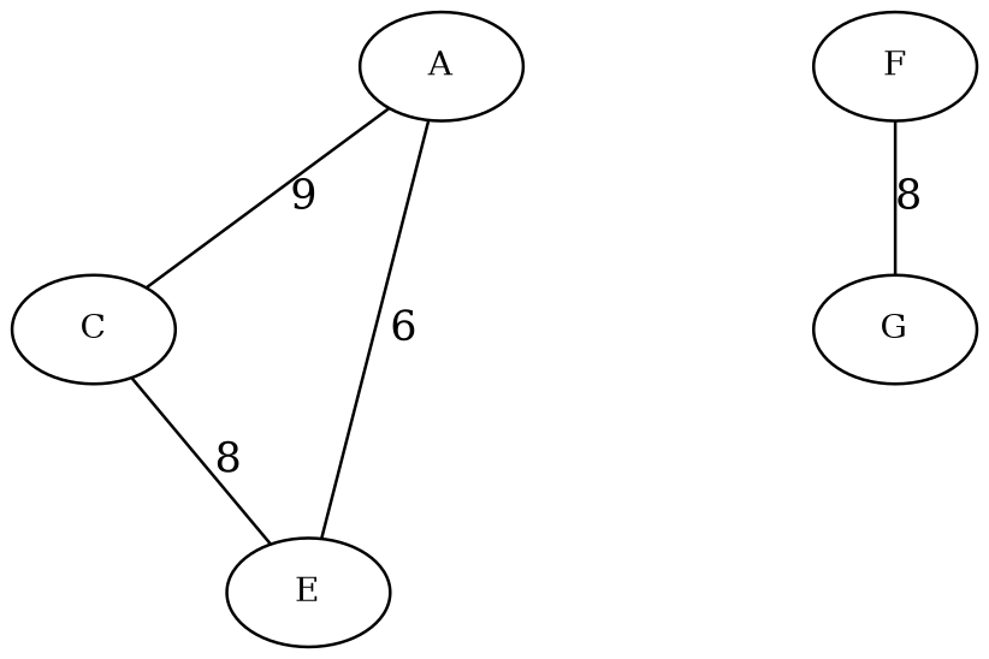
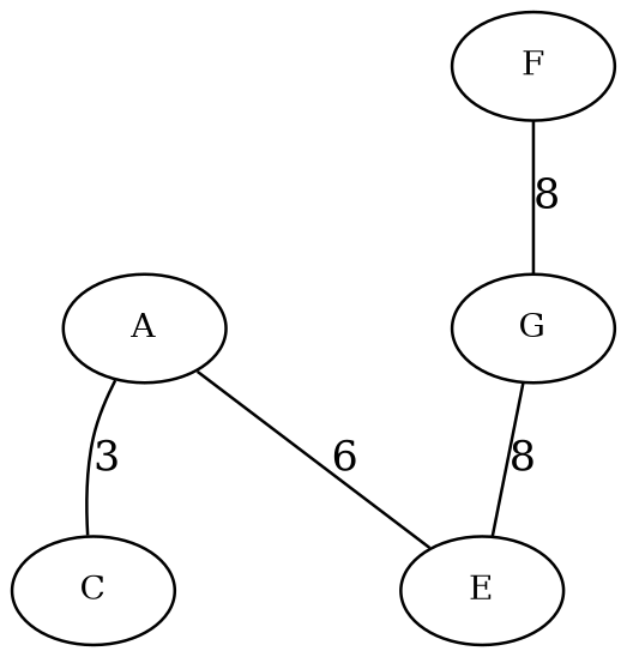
  strict graph {
    nodesep=0.8
    splines=true
    node [fontsize=11]
    edge [peso=3]
    A
    C
    E
    F
    G
-   A -- C [label=9]
+   A -- C [label=3]
    A -- E [label=6 peso=7]
-   C -- E [label=8 peso=8]
+   G -- E [label=8 peso=8]
    F -- G [label=8]
  }
